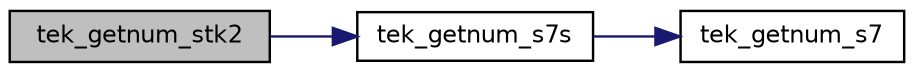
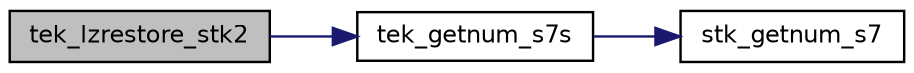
  digraph {
    rankdir=LR
    node [color=black fillcolor=white fontname=Helvetica fontsize=10 shape=record style=filled]
    edge [color=midnightblue fontname=Helvetica fontsize=10 labelfontname=Helvetica labelfontsize=10 style=solid]
-   n1 [fillcolor=grey75 fontcolor=black height=0.2 label=tek_getnum_stk2 width=0.4]
+   n1 [fillcolor=grey75 fontcolor=black height=0.2 label=tek_lzrestore_stk2 width=0.4]
    n2 [height=0.2 label=tek_getnum_s7s width=0.4]
-   n3 [height=0.2 label=tek_getnum_s7 width=0.4]
+   n3 [height=0.2 label=stk_getnum_s7 width=0.4]
    n1 -> n2
    n2 -> n3
  }
